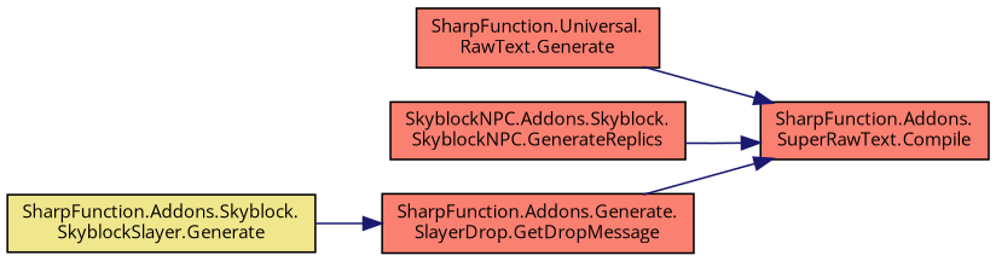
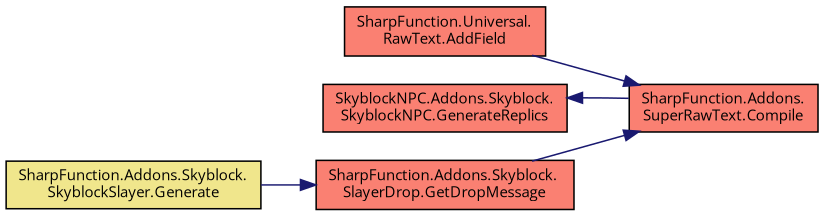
  digraph {
    fontname="Open Sans"
    rankdir=RL
    node [color=black fillcolor=salmon fontname="Open Sans" fontsize=10 shape=record style=filled]
    edge [color=midnightblue dir=back fontname="Open Sans" fontsize=10 labelfontname=Helvetica labelfontsize=10 style=solid]
    n1 [fontcolor=black height=0.2 label="SharpFunction.Addons.\lSuperRawText.Compile" width=0.4]
-   n2 [height=0.2 label="SharpFunction.Universal.\lRawText.Generate" width=0.4]
+   n2 [height=0.2 label="SharpFunction.Universal.\lRawText.AddField" width=0.4]
    n3 [height=0.2 label="SkyblockNPC.Addons.Skyblock.\lSkyblockNPC.GenerateReplics" width=0.4]
-   n4 [height=0.2 label="SharpFunction.Addons.Generate.\lSlayerDrop.GetDropMessage" width=0.4]
+   n4 [height=0.2 label="SharpFunction.Addons.Skyblock.\lSlayerDrop.GetDropMessage" width=0.4]
    n5 [fillcolor=khaki height=0.2 label="SharpFunction.Addons.Skyblock.\lSkyblockSlayer.Generate" width=0.4]
    n1 -> n2
-   n1 -> n3
+   n3 -> n1
    n1 -> n4
    n4 -> n5
  }
